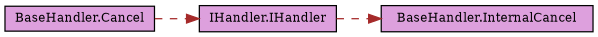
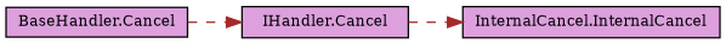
  digraph {
    fontname="DejaVu Serif"
    rankdir=LR
    node [color=black fillcolor=plum fontname="DejaVu Serif" fontsize=10 shape=record style=filled]
    edge [color=brown fontname="DejaVu Serif" fontsize=10 labelfontname=Helvetica labelfontsize=10 style=dashed]
    n1 [fontcolor=black height=0.2 label="BaseHandler.Cancel" width=0.4]
-   n2 [height=0.2 label="IHandler.IHandler" width=0.4]
-   n3 [height=0.2 label="BaseHandler.InternalCancel" width=0.4]
+   n2 [height=0.2 label="IHandler.Cancel" width=0.4]
+   n3 [height=0.2 label="InternalCancel.InternalCancel" width=0.4]
    n1 -> n2
    n2 -> n3
  }
